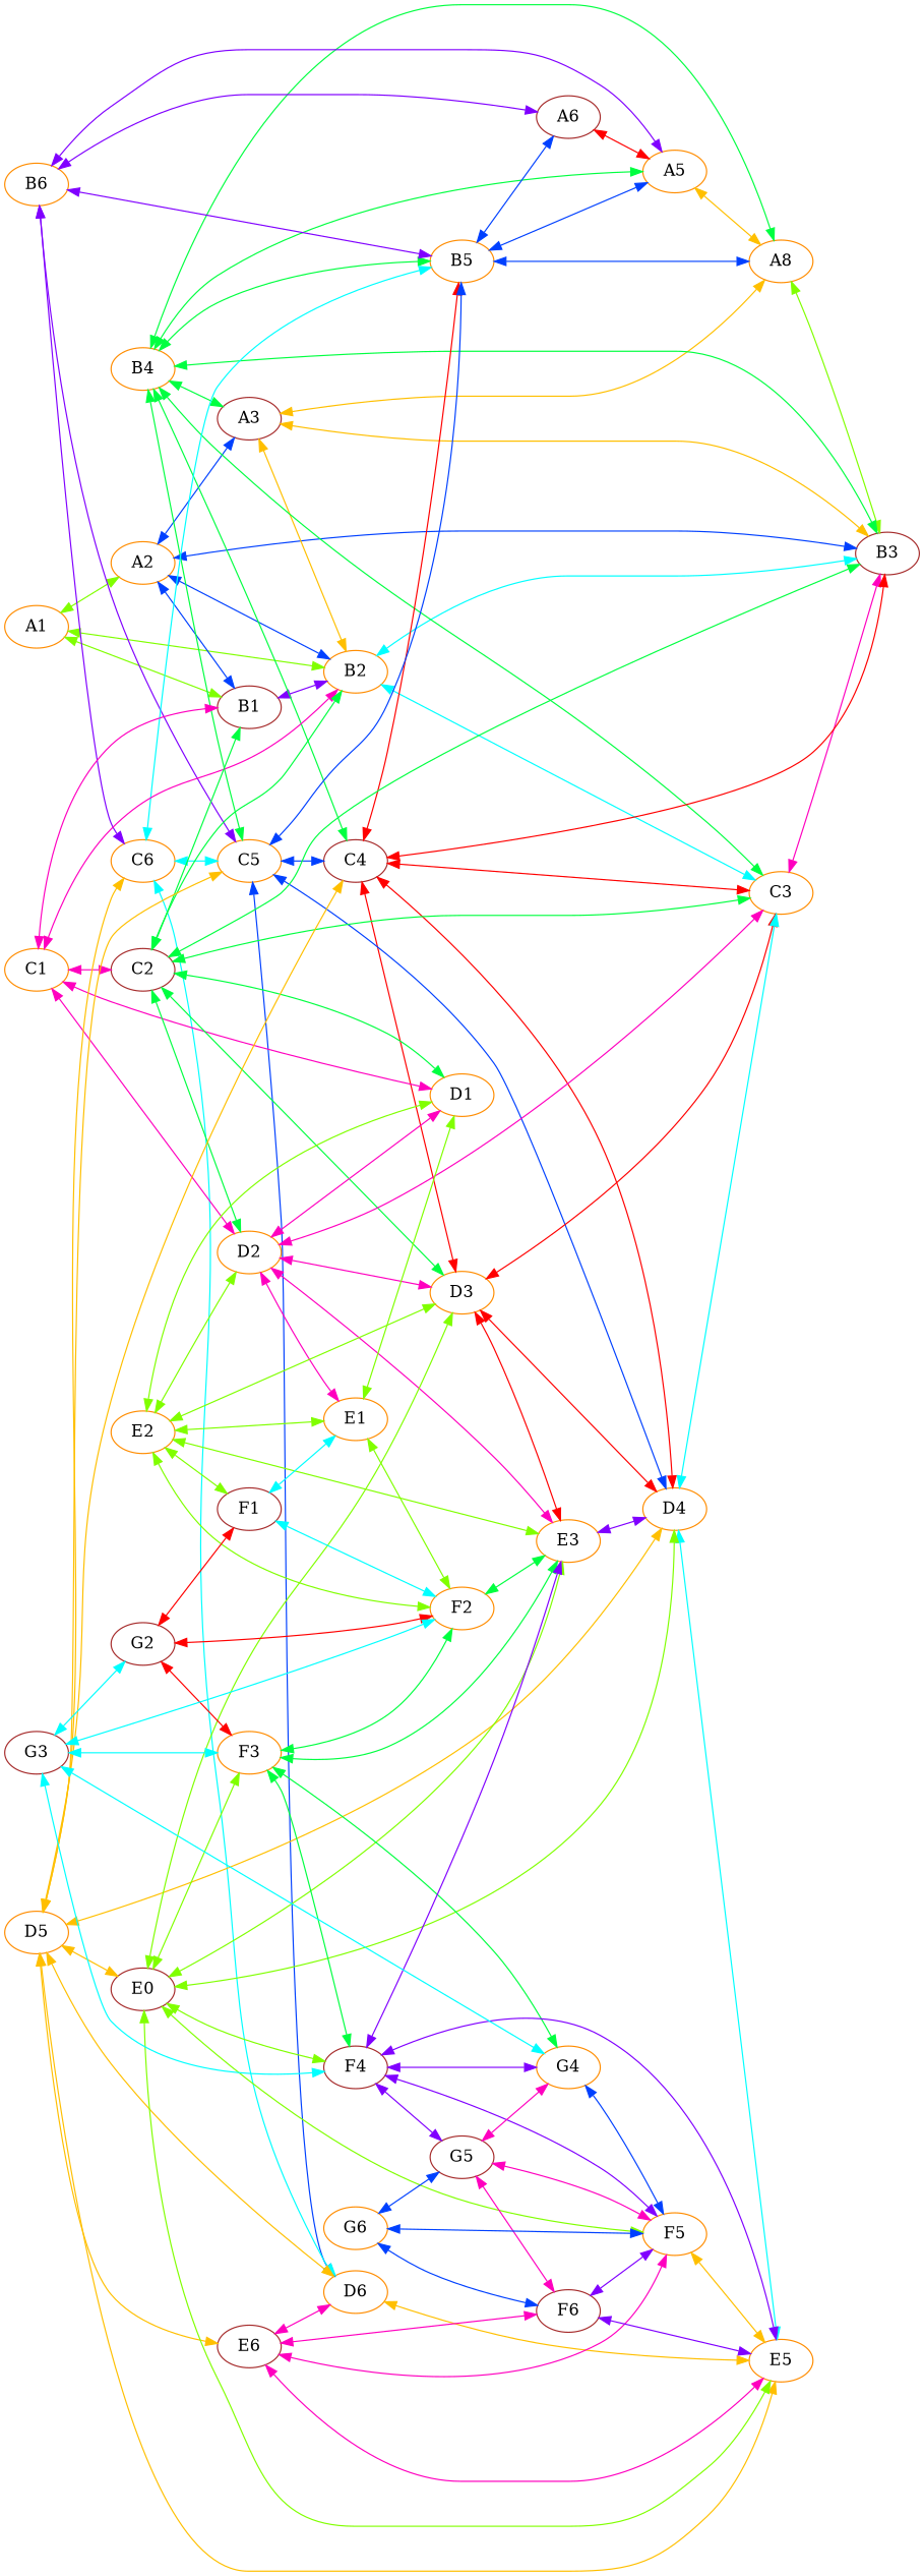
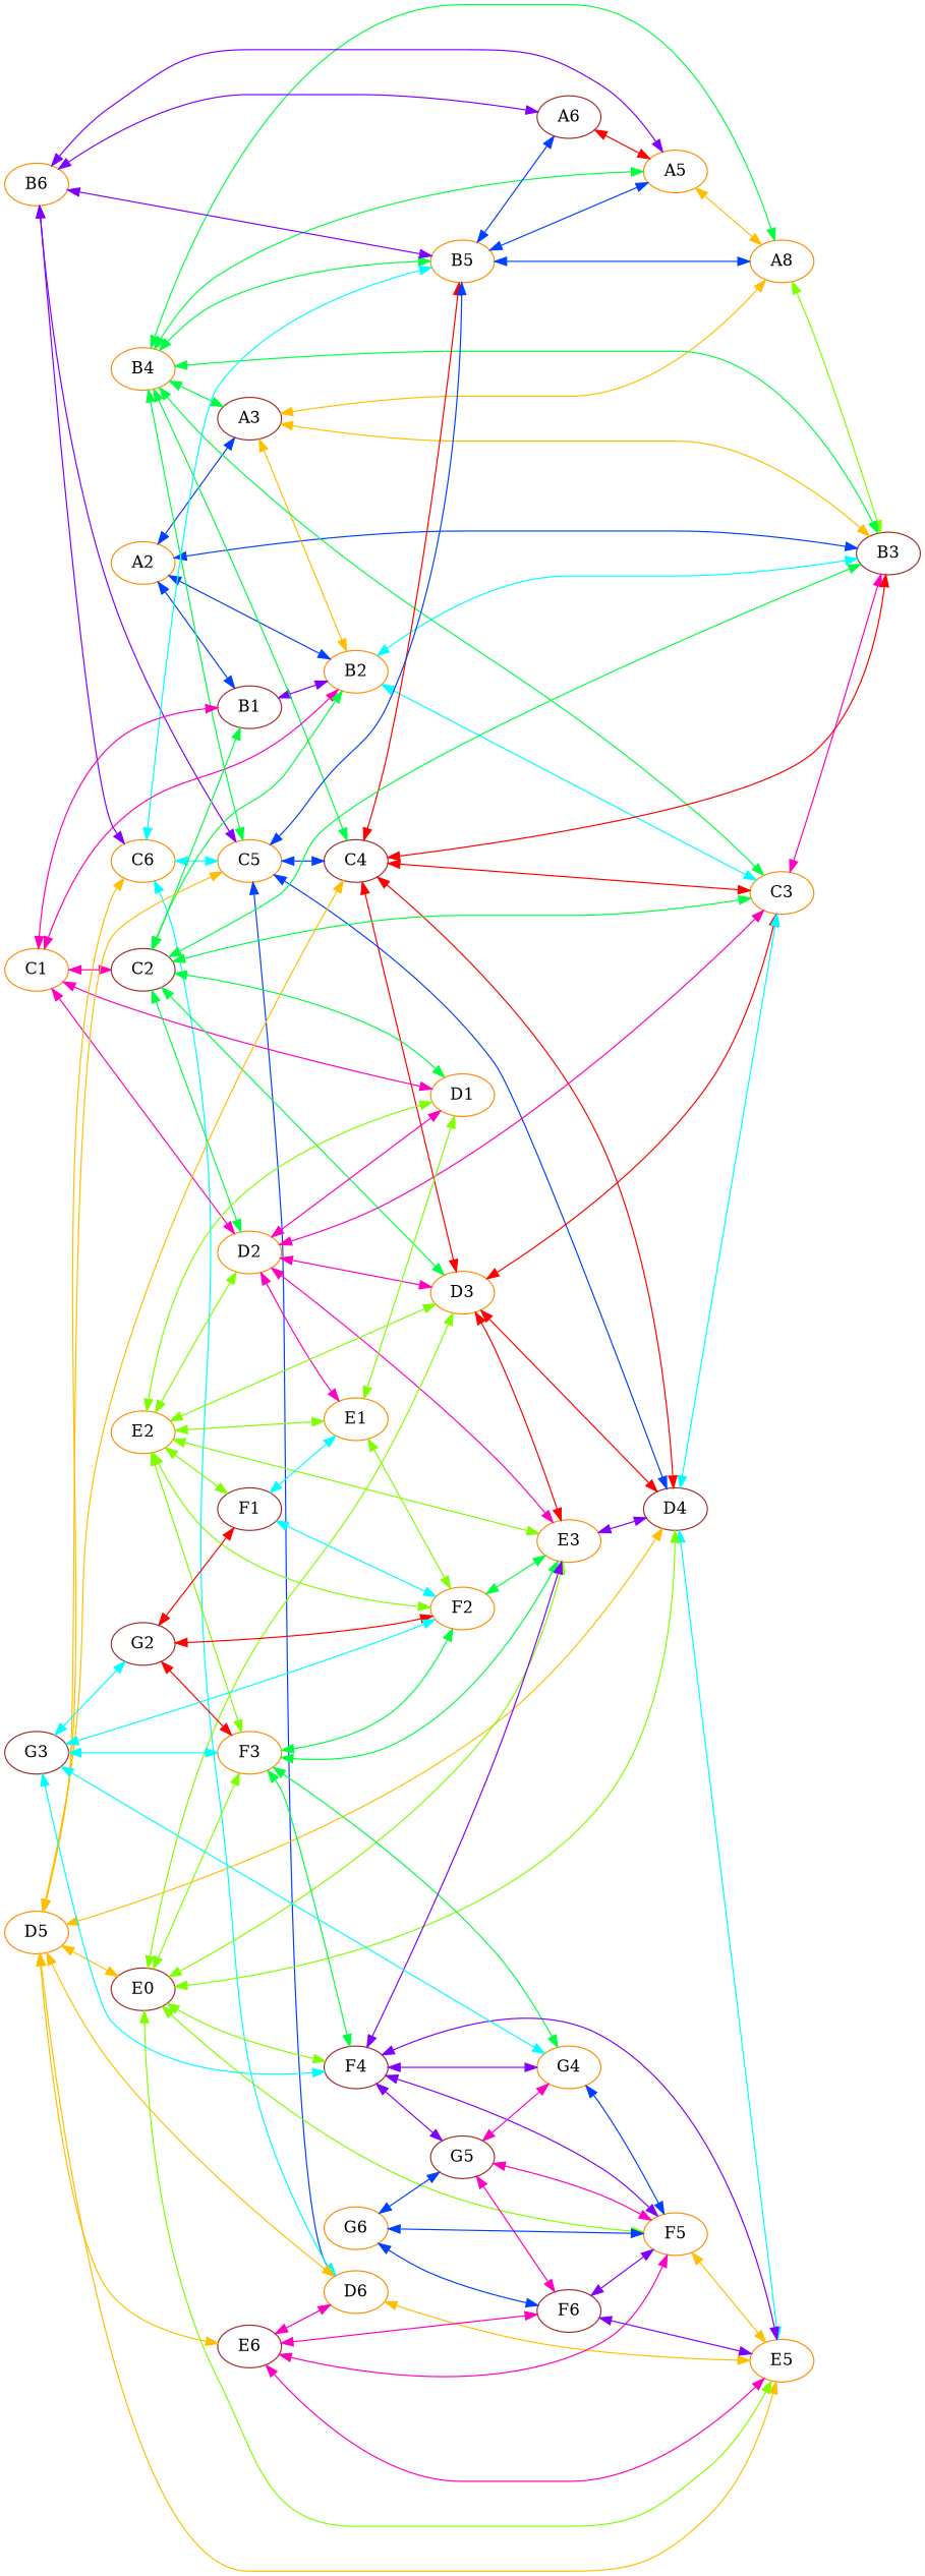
  graph {
    rankdir=LR
    node [color=darkorange]
    edge [color="0.25,1,1" dir=both]
-   n1 [label=A1]
    n2 [label=A2]
    n3 [color=brown label=B1]
    n4 [label=B2]
    n5 [color=brown label=A3]
    n6 [color=brown label=B3]
    n7 [label=C3]
    n8 [label=A8]
    n9 [label=A5]
    n10 [color=brown label=A6]
    n11 [label=B4]
    n12 [label=B5]
    n13 [color=brown label=C4]
    n14 [label=C5]
    n15 [label=D3]
-   n16 [label=D4]
+   n16 [color=brown label=D4]
    n17 [label=D6]
    n18 [label=B6]
    n19 [label=C6]
    n20 [label=C1]
    n21 [color=brown label=C2]
    n22 [label=D1]
    n23 [label=D2]
    n24 [label=E1]
    n25 [label=E3]
    n26 [label=E5]
    n27 [label=F2]
    n28 [label=D5]
    n29 [color=brown label=E0]
    n30 [color=brown label=E6]
    n31 [label=F3]
    n32 [color=brown label=F4]
    n33 [label=F5]
    n34 [color=brown label=F6]
    n35 [label=E2]
    n36 [color=brown label=F1]
    n37 [label=G4]
    n38 [color=brown label=G5]
    n39 [color=brown label=G2]
    n40 [color=brown label=G3]
    n41 [label=G6]
-   n1 -- n2
-   n1 -- n3
-   n1 -- n4
    n2 -- n3 [color="0.625,1,1"]
    n2 -- n4 [color="0.625,1,1"]
    n2 -- n5 [color="0.625,1,1"]
    n2 -- n6 [color="0.625,1,1"]
    n3 -- n4 [color="0.75,1,1"]
    n4 -- n6 [color="0.5,1,1"]
    n4 -- n7 [color="0.5,1,1"]
    n5 -- n4 [color="0.125,1,1"]
    n5 -- n6 [color="0.125,1,1"]
    n5 -- n8 [color="0.125,1,1"]
    n7 -- n6 [color="0.875,1,1"]
    n8 -- n6
    n9 -- n8 [color="0.125,1,1"]
    n10 -- n9 [color="1,1,1"]
    n11 -- n5 [color="0.375,1,1"]
    n11 -- n6 [color="0.375,1,1"]
    n11 -- n7 [color="0.375,1,1"]
    n11 -- n8 [color="0.375,1,1"]
    n11 -- n9 [color="0.375,1,1"]
    n11 -- n12 [color="0.375,1,1"]
    n11 -- n13 [color="0.375,1,1"]
    n11 -- n14 [color="0.375,1,1"]
    n12 -- n8 [color="0.625,1,1"]
    n12 -- n9 [color="0.625,1,1"]
    n12 -- n10 [color="0.625,1,1"]
    n13 -- n6 [color="1,1,1"]
    n13 -- n7 [color="1,1,1"]
    n13 -- n12 [color="1,1,1"]
    n13 -- n15 [color="1,1,1"]
    n13 -- n16 [color="1,1,1"]
    n14 -- n12 [color="0.625,1,1"]
    n14 -- n13 [color="0.625,1,1"]
    n14 -- n16 [color="0.625,1,1"]
    n14 -- n17 [color="0.625,1,1"]
    n15 -- n7 [color="1,1,1"]
    n15 -- n16 [color="1,1,1"]
    n15 -- n25 [color="1,1,1"]
    n16 -- n7 [color="0.5,1,1"]
    n16 -- n26 [color="0.5,1,1"]
    n17 -- n26 [color="0.125,1,1"]
    n18 -- n9 [color="0.75,1,1"]
    n18 -- n10 [color="0.75,1,1"]
    n18 -- n12 [color="0.75,1,1"]
    n18 -- n14 [color="0.75,1,1"]
    n18 -- n19 [color="0.75,1,1"]
    n19 -- n12 [color="0.5,1,1"]
    n19 -- n14 [color="0.5,1,1"]
    n19 -- n17 [color="0.5,1,1"]
    n20 -- n3 [color="0.875,1,1"]
    n20 -- n4 [color="0.875,1,1"]
    n20 -- n21 [color="0.875,1,1"]
    n20 -- n22 [color="0.875,1,1"]
    n20 -- n23 [color="0.875,1,1"]
    n21 -- n3 [color="0.375,1,1"]
    n21 -- n4 [color="0.375,1,1"]
    n21 -- n6 [color="0.375,1,1"]
    n21 -- n7 [color="0.375,1,1"]
    n21 -- n15 [color="0.375,1,1"]
    n21 -- n22 [color="0.375,1,1"]
    n21 -- n23 [color="0.375,1,1"]
    n23 -- n7 [color="0.875,1,1"]
    n23 -- n15 [color="0.875,1,1"]
    n23 -- n22 [color="0.875,1,1"]
    n23 -- n24 [color="0.875,1,1"]
    n23 -- n25 [color="0.875,1,1"]
    n24 -- n22
    n24 -- n27
    n25 -- n16 [color="0.75,1,1"]
    n27 -- n25 [color="0.375,1,1"]
    n28 -- n13 [color="0.125,1,1"]
    n28 -- n14 [color="0.125,1,1"]
    n28 -- n16 [color="0.125,1,1"]
    n28 -- n17 [color="0.125,1,1"]
    n28 -- n19 [color="0.125,1,1"]
    n28 -- n26 [color="0.125,1,1"]
    n28 -- n29 [color="0.125,1,1"]
    n28 -- n30 [color="0.125,1,1"]
    n29 -- n15
    n29 -- n16
    n29 -- n25
    n29 -- n26
    n29 -- n31
    n29 -- n32
    n29 -- n33
    n30 -- n17 [color="0.875,1,1"]
    n30 -- n26 [color="0.875,1,1"]
    n30 -- n33 [color="0.875,1,1"]
    n30 -- n34 [color="0.875,1,1"]
    n31 -- n25 [color="0.375,1,1"]
    n31 -- n27 [color="0.375,1,1"]
    n31 -- n32 [color="0.375,1,1"]
    n31 -- n37 [color="0.375,1,1"]
    n32 -- n25 [color="0.75,1,1"]
    n32 -- n26 [color="0.75,1,1"]
    n32 -- n33 [color="0.75,1,1"]
    n32 -- n37 [color="0.75,1,1"]
    n32 -- n38 [color="0.75,1,1"]
    n33 -- n26 [color="0.125,1,1"]
    n34 -- n26 [color="0.75,1,1"]
    n34 -- n33 [color="0.75,1,1"]
    n35 -- n15
    n35 -- n22
    n35 -- n23
    n35 -- n24
    n35 -- n25
    n35 -- n27
+   n35 -- n31
    n35 -- n36
    n36 -- n24 [color="0.5,1,1"]
    n36 -- n27 [color="0.5,1,1"]
    n37 -- n33 [color="0.625,1,1"]
    n38 -- n33 [color="0.875,1,1"]
    n38 -- n34 [color="0.875,1,1"]
    n38 -- n37 [color="0.875,1,1"]
    n39 -- n27 [color="1,1,1"]
    n39 -- n31 [color="1,1,1"]
    n39 -- n36 [color="1,1,1"]
    n40 -- n27 [color="0.5,1,1"]
    n40 -- n31 [color="0.5,1,1"]
    n40 -- n32 [color="0.5,1,1"]
    n40 -- n37 [color="0.5,1,1"]
    n40 -- n39 [color="0.5,1,1"]
    n41 -- n33 [color="0.625,1,1"]
    n41 -- n34 [color="0.625,1,1"]
    n41 -- n38 [color="0.625,1,1"]
  }
